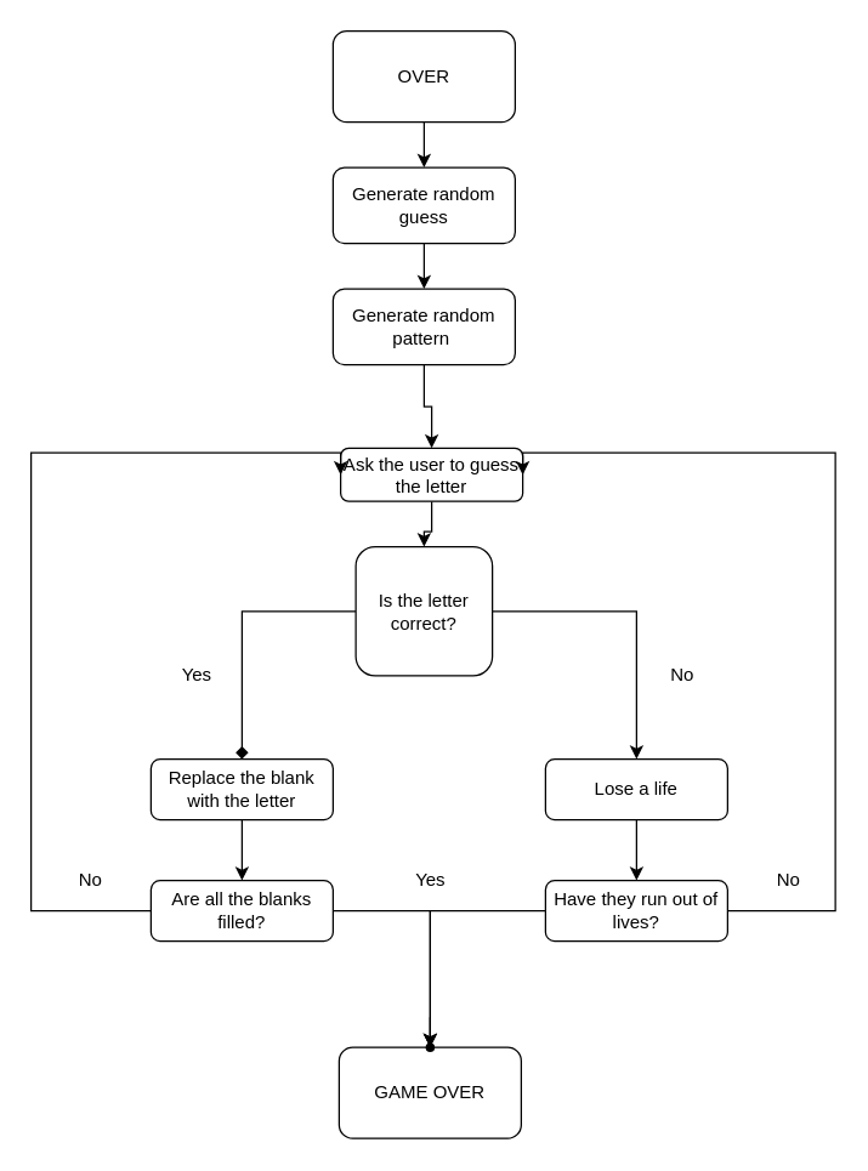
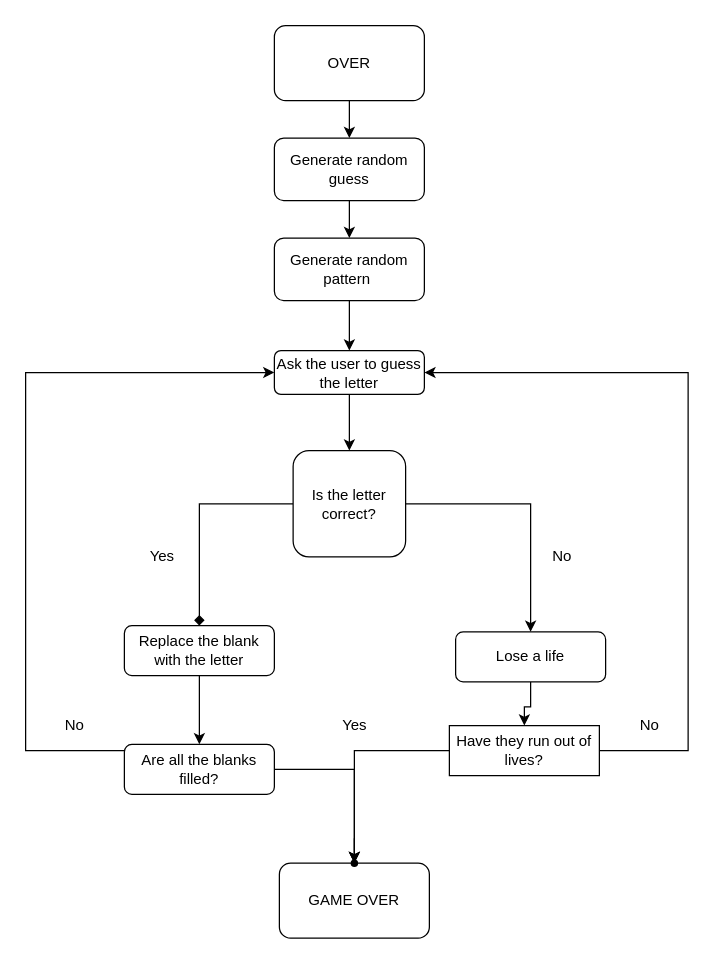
  <mxCell id="0" />
  <mxCell id="1" parent="0" />
  <mxCell id="2" value="" style="edgeStyle=orthogonalEdgeStyle;rounded=0;orthogonalLoop=1;jettySize=auto;html=1;" edge="1" parent="1" source="3" target="5"><mxGeometry relative="1" as="geometry" /></mxCell>
  <mxCell id="3" value="OVER" style="rounded=1;whiteSpace=wrap;html=1;" vertex="1" parent="1"><mxGeometry x="219" y="20" width="120" height="60" as="geometry" /></mxCell>
  <mxCell id="4" value="" style="edgeStyle=orthogonalEdgeStyle;rounded=0;orthogonalLoop=1;jettySize=auto;html=1;" edge="1" parent="1" source="5" target="7"><mxGeometry relative="1" as="geometry" /></mxCell>
  <mxCell id="5" value="Generate random guess" style="rounded=1;whiteSpace=wrap;html=1;" vertex="1" parent="1"><mxGeometry x="219" y="110" width="120" height="50" as="geometry" /></mxCell>
  <mxCell id="6" value="" style="edgeStyle=orthogonalEdgeStyle;rounded=0;orthogonalLoop=1;jettySize=auto;html=1;" edge="1" parent="1" source="7" target="14"><mxGeometry relative="1" as="geometry" /></mxCell>
  <mxCell id="7" value="Generate random pattern&amp;nbsp;" style="whiteSpace=wrap;html=1;rounded=1;" vertex="1" parent="1"><mxGeometry x="219" y="190" width="120" height="50" as="geometry" /></mxCell>
  <mxCell id="8" value="" style="edgeStyle=orthogonalEdgeStyle;rounded=0;orthogonalLoop=1;jettySize=auto;html=1;endArrow=diamond;" edge="1" parent="1" source="10" target="16"><mxGeometry relative="1" as="geometry" /></mxCell>
  <mxCell id="9" value="" style="edgeStyle=orthogonalEdgeStyle;rounded=0;orthogonalLoop=1;jettySize=auto;html=1;" edge="1" parent="1" source="10" target="18"><mxGeometry relative="1" as="geometry" /></mxCell>
  <mxCell id="10" value="Is the letter correct?" style="whiteSpace=wrap;html=1;rounded=1;" vertex="1" parent="1"><mxGeometry x="234" y="360" width="90" height="85" as="geometry" /></mxCell>
  <mxCell id="11" value="Yes" style="text;html=1;align=center;verticalAlign=middle;resizable=0;points=[];autosize=1;strokeColor=none;fillColor=none;" vertex="1" parent="1"><mxGeometry x="109" y="430" width="40" height="30" as="geometry" /></mxCell>
  <mxCell id="12" value="No" style="text;html=1;align=center;verticalAlign=middle;resizable=0;points=[];autosize=1;strokeColor=none;fillColor=none;" vertex="1" parent="1"><mxGeometry x="429" y="430" width="40" height="30" as="geometry" /></mxCell>
  <mxCell id="13" value="" style="edgeStyle=orthogonalEdgeStyle;rounded=0;orthogonalLoop=1;jettySize=auto;html=1;" edge="1" parent="1" source="14" target="10"><mxGeometry relative="1" as="geometry" /></mxCell>
- <mxCell id="14" value="Ask the user to guess the letter" style="whiteSpace=wrap;html=1;rounded=1;" vertex="1" parent="1"><mxGeometry x="224" y="295" width="120" height="35" as="geometry" /></mxCell>
+ <mxCell id="14" value="Ask the user to guess the letter" style="whiteSpace=wrap;html=1;rounded=1;" vertex="1" parent="1"><mxGeometry x="219" y="280" width="120" height="35" as="geometry" /></mxCell>
  <mxCell id="15" value="" style="edgeStyle=orthogonalEdgeStyle;rounded=0;orthogonalLoop=1;jettySize=auto;html=1;" edge="1" parent="1" source="16" target="21"><mxGeometry relative="1" as="geometry" /></mxCell>
  <mxCell id="16" value="Replace the blank with the letter" style="whiteSpace=wrap;html=1;rounded=1;" vertex="1" parent="1"><mxGeometry x="99" y="500" width="120" height="40" as="geometry" /></mxCell>
  <mxCell id="17" value="" style="edgeStyle=orthogonalEdgeStyle;rounded=0;orthogonalLoop=1;jettySize=auto;html=1;" edge="1" parent="1" source="18" target="24"><mxGeometry relative="1" as="geometry" /></mxCell>
- <mxCell id="18" value="Lose a life" style="whiteSpace=wrap;html=1;rounded=1;" vertex="1" parent="1"><mxGeometry x="359" y="500" width="120" height="40" as="geometry" /></mxCell>
+ <mxCell id="18" value="Lose a life" style="whiteSpace=wrap;html=1;rounded=1;" vertex="1" parent="1"><mxGeometry x="364" y="505" width="120" height="40" as="geometry" /></mxCell>
  <mxCell id="19" value="" style="edgeStyle=orthogonalEdgeStyle;rounded=0;orthogonalLoop=1;jettySize=auto;html=1;" edge="1" parent="1" source="27" target="25"><mxGeometry relative="1" as="geometry" /></mxCell>
  <mxCell id="20" value="" style="edgeStyle=orthogonalEdgeStyle;rounded=0;orthogonalLoop=1;jettySize=auto;html=1;entryX=0;entryY=0.5;entryDx=0;entryDy=0;" edge="1" parent="1" source="21" target="14"><mxGeometry relative="1" as="geometry"><mxPoint x="19" y="300" as="targetPoint" /><Array as="points"><mxPoint x="20" y="600" /><mxPoint x="20" y="298" /></Array></mxGeometry></mxCell>
- <mxCell id="21" value="Are all the blanks filled?" style="whiteSpace=wrap;html=1;rounded=1;" vertex="1" parent="1"><mxGeometry x="99" y="580" width="120" height="40" as="geometry" /></mxCell>
+ <mxCell id="21" value="Are all the blanks filled?" style="whiteSpace=wrap;html=1;rounded=1;" vertex="1" parent="1"><mxGeometry x="99" y="595" width="120" height="40" as="geometry" /></mxCell>
  <mxCell id="22" value="" style="edgeStyle=orthogonalEdgeStyle;rounded=0;orthogonalLoop=1;jettySize=auto;html=1;" edge="1" parent="1" source="24" target="27"><mxGeometry relative="1" as="geometry" /></mxCell>
  <mxCell id="23" value="" style="edgeStyle=orthogonalEdgeStyle;rounded=0;orthogonalLoop=1;jettySize=auto;html=1;entryX=1;entryY=0.5;entryDx=0;entryDy=0;" edge="1" parent="1" source="24" target="14"><mxGeometry relative="1" as="geometry"><mxPoint x="549" y="300" as="targetPoint" /><Array as="points"><mxPoint x="550" y="600" /><mxPoint x="550" y="298" /></Array></mxGeometry></mxCell>
- <mxCell id="24" value="Have they run out of lives?" style="whiteSpace=wrap;html=1;rounded=1;" vertex="1" parent="1"><mxGeometry x="359" y="580" width="120" height="40" as="geometry" /></mxCell>
+ <mxCell id="24" value="Have they run out of lives?" style="whiteSpace=wrap;html=1;rounded=0;" vertex="1" parent="1"><mxGeometry x="359" y="580" width="120" height="40" as="geometry" /></mxCell>
  <mxCell id="25" value="GAME OVER" style="whiteSpace=wrap;html=1;rounded=1;" vertex="1" parent="1"><mxGeometry x="223" y="690" width="120" height="60" as="geometry" /></mxCell>
  <mxCell id="26" value="" style="edgeStyle=orthogonalEdgeStyle;rounded=0;orthogonalLoop=1;jettySize=auto;html=1;" edge="1" parent="1" source="21" target="27"><mxGeometry relative="1" as="geometry"><mxPoint x="159" y="620" as="sourcePoint" /><mxPoint x="279" y="740" as="targetPoint" /></mxGeometry></mxCell>
  <mxCell id="27" value="" style="shape=waypoint;sketch=0;size=6;pointerEvents=1;points=[];fillColor=default;resizable=0;rotatable=0;perimeter=centerPerimeter;snapToPoint=1;rounded=1;" vertex="1" parent="1"><mxGeometry x="273" y="680" width="20" height="20" as="geometry" /></mxCell>
  <mxCell id="28" value="Yes" style="text;html=1;align=center;verticalAlign=middle;resizable=0;points=[];autosize=1;strokeColor=none;fillColor=none;" vertex="1" parent="1"><mxGeometry x="263" y="565" width="40" height="30" as="geometry" /></mxCell>
  <mxCell id="29" value="No" style="text;html=1;align=center;verticalAlign=middle;resizable=0;points=[];autosize=1;strokeColor=none;fillColor=none;" vertex="1" parent="1"><mxGeometry x="39" y="565" width="40" height="30" as="geometry" /></mxCell>
  <mxCell id="30" value="No" style="text;html=1;align=center;verticalAlign=middle;resizable=0;points=[];autosize=1;strokeColor=none;fillColor=none;" vertex="1" parent="1"><mxGeometry x="499" y="565" width="40" height="30" as="geometry" /></mxCell>
